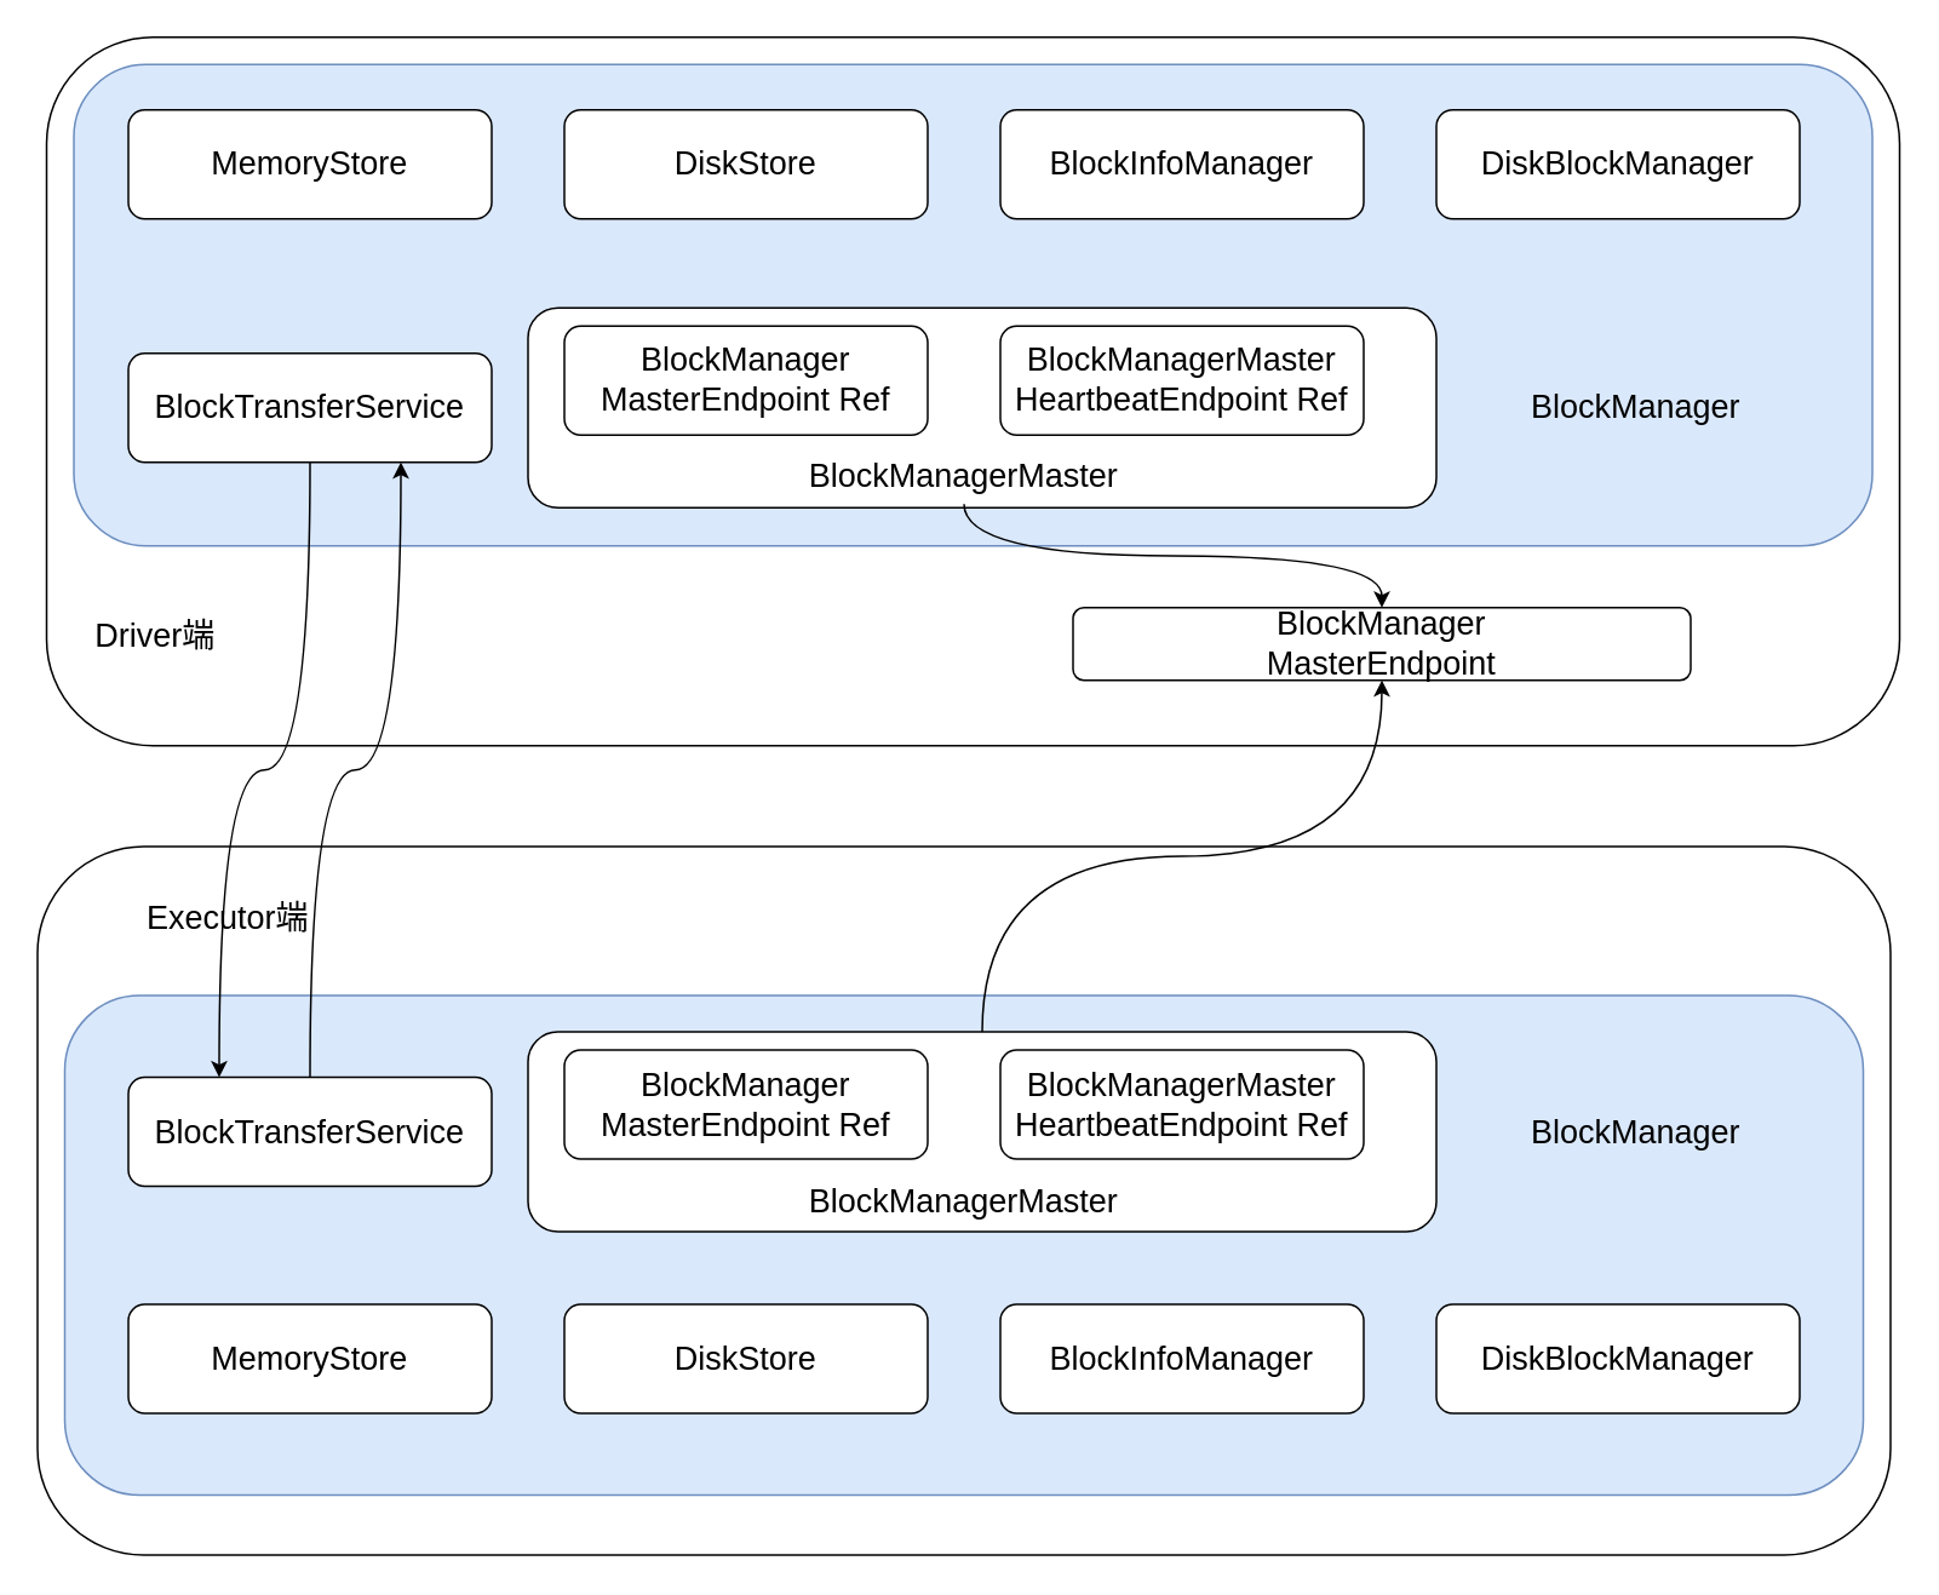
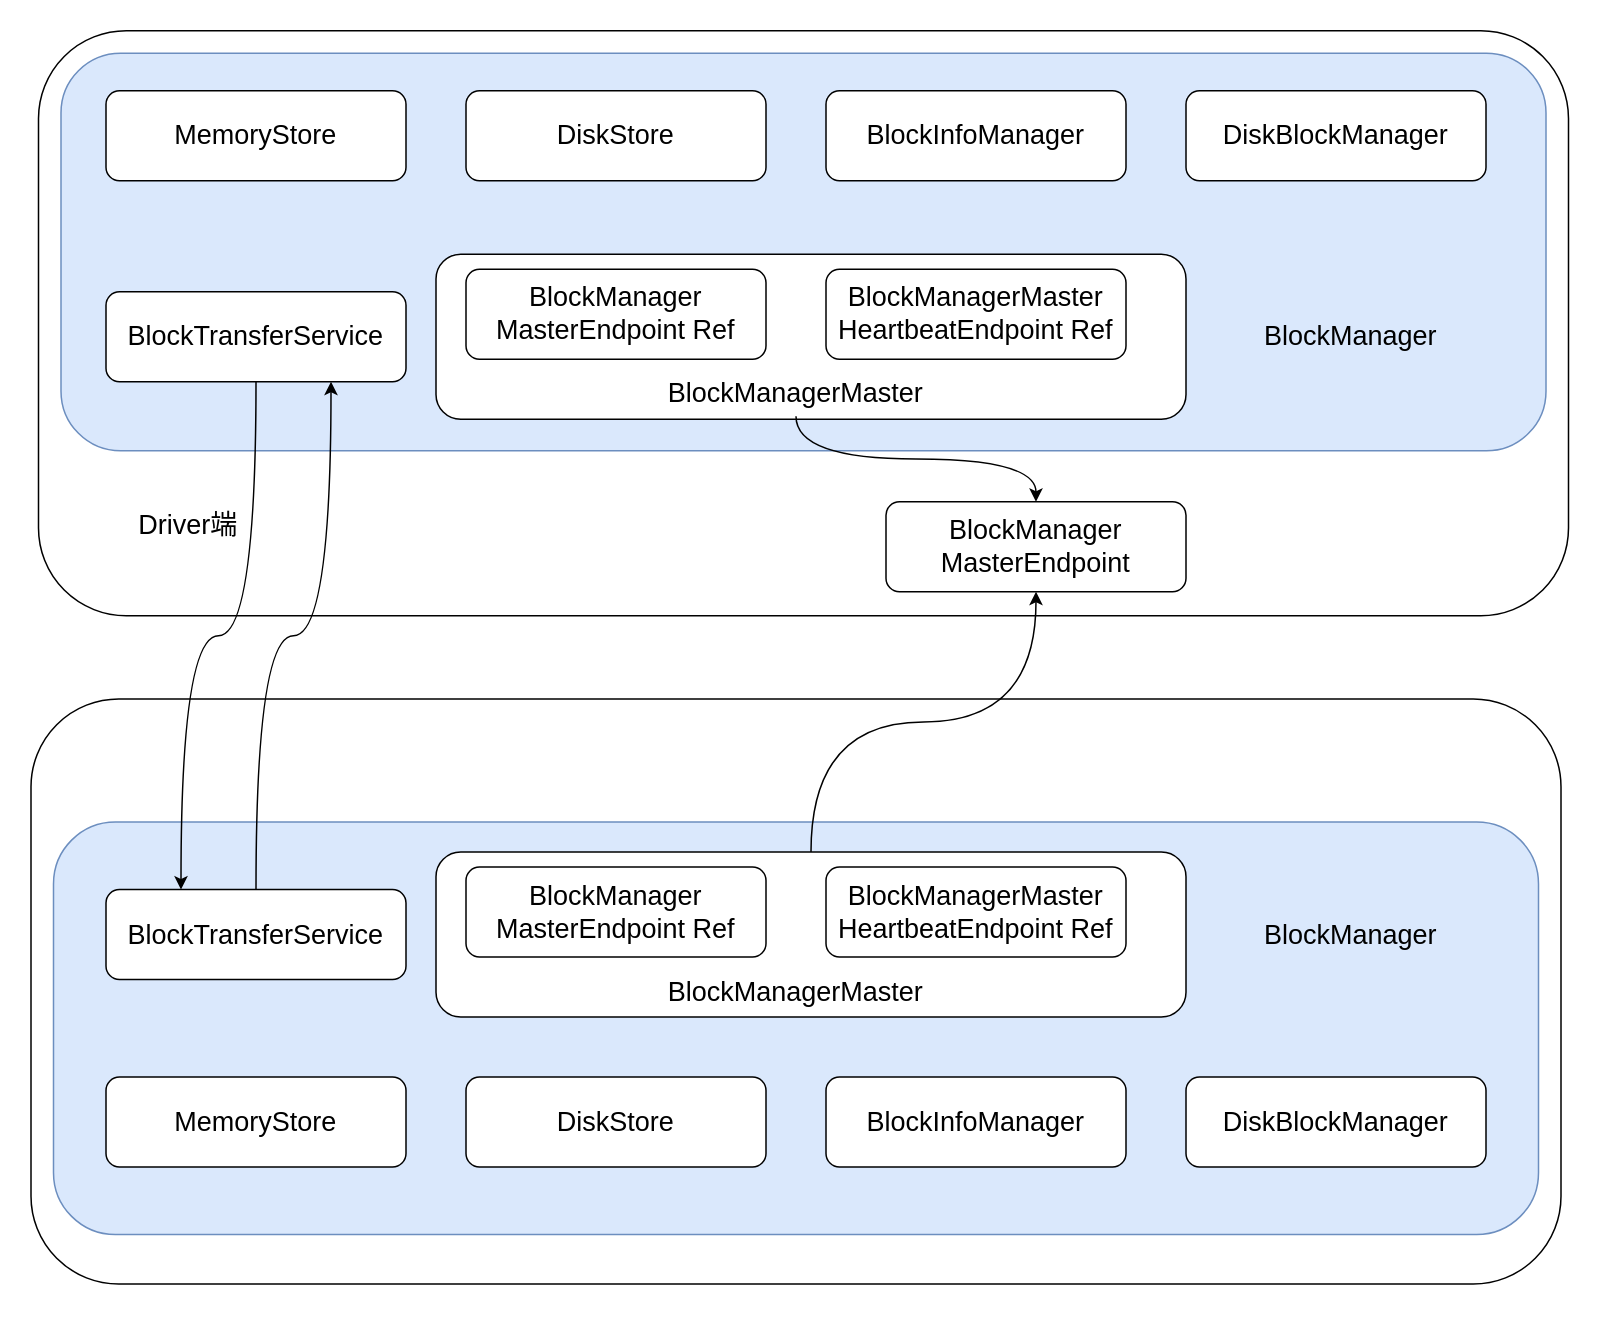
  <mxCell id="0" />
  <mxCell id="1" parent="0" />
  <mxCell id="2" value="" style="rounded=1;whiteSpace=wrap;html=1;fontSize=18;" vertex="1" parent="1"><mxGeometry x="20" y="465.5" width="1020" height="390" as="geometry" /></mxCell>
  <mxCell id="3" value="" style="rounded=1;whiteSpace=wrap;html=1;fontSize=18;" vertex="1" parent="1"><mxGeometry x="25" y="20" width="1020" height="390" as="geometry" /></mxCell>
  <mxCell id="4" value="" style="rounded=1;whiteSpace=wrap;html=1;fontSize=18;fillColor=#dae8fc;strokeColor=#6c8ebf;" vertex="1" parent="1"><mxGeometry x="40" y="35" width="990" height="265" as="geometry" /></mxCell>
  <mxCell id="5" value="" style="rounded=1;whiteSpace=wrap;html=1;fontSize=18;" vertex="1" parent="1"><mxGeometry x="290" y="169" width="500" height="110" as="geometry" /></mxCell>
  <mxCell id="6" value="&lt;div&gt;BlockManager&lt;/div&gt;&lt;div&gt;MasterEndpoint Ref&lt;br&gt;&lt;/div&gt;" style="rounded=1;whiteSpace=wrap;html=1;fontSize=18;" vertex="1" parent="1"><mxGeometry x="310" y="179" width="200" height="60" as="geometry" /></mxCell>
  <mxCell id="7" style="edgeStyle=orthogonalEdgeStyle;rounded=0;orthogonalLoop=1;jettySize=auto;html=1;exitX=0.5;exitY=1;exitDx=0;exitDy=0;entryX=0.5;entryY=0;entryDx=0;entryDy=0;fontSize=18;curved=1;" edge="1" parent="1" source="11" target="8"><mxGeometry relative="1" as="geometry" /></mxCell>
- <mxCell id="8" value="&lt;div&gt;BlockManager&lt;/div&gt;&lt;div&gt;MasterEndpoint&lt;/div&gt;" style="rounded=1;whiteSpace=wrap;html=1;fontSize=18;" vertex="1" parent="1"><mxGeometry x="590" y="334" width="340" height="40" as="geometry" /></mxCell>
+ <mxCell id="8" value="&lt;div&gt;BlockManager&lt;/div&gt;&lt;div&gt;MasterEndpoint&lt;/div&gt;" style="rounded=1;whiteSpace=wrap;html=1;fontSize=18;" vertex="1" parent="1"><mxGeometry x="590" y="334" width="200" height="60" as="geometry" /></mxCell>
  <mxCell id="9" value="&lt;div&gt;BlockManagerMaster&lt;/div&gt;&lt;div&gt;HeartbeatEndpoint Ref&lt;br&gt;&lt;/div&gt;" style="rounded=1;whiteSpace=wrap;html=1;fontSize=18;" vertex="1" parent="1"><mxGeometry x="550" y="179" width="200" height="60" as="geometry" /></mxCell>
  <mxCell id="10" value="BlockTransferService" style="rounded=1;whiteSpace=wrap;html=1;fontSize=18;" vertex="1" parent="1"><mxGeometry x="70" y="194" width="200" height="60" as="geometry" /></mxCell>
  <mxCell id="11" value="BlockManagerMaster" style="text;html=1;strokeColor=none;fillColor=none;align=center;verticalAlign=middle;whiteSpace=wrap;rounded=0;fontSize=18;" vertex="1" parent="1"><mxGeometry x="500" y="247" width="60" height="30" as="geometry" /></mxCell>
  <mxCell id="12" value="DiskStore" style="rounded=1;whiteSpace=wrap;html=1;fontSize=18;" vertex="1" parent="1"><mxGeometry x="310" y="60" width="200" height="60" as="geometry" /></mxCell>
  <mxCell id="13" value="MemoryStore" style="rounded=1;whiteSpace=wrap;html=1;fontSize=18;" vertex="1" parent="1"><mxGeometry x="70" y="60" width="200" height="60" as="geometry" /></mxCell>
  <mxCell id="14" value="BlockInfoManager" style="rounded=1;whiteSpace=wrap;html=1;fontSize=18;" vertex="1" parent="1"><mxGeometry x="550" y="60" width="200" height="60" as="geometry" /></mxCell>
  <mxCell id="15" value="DiskBlockManager" style="rounded=1;whiteSpace=wrap;html=1;fontSize=18;" vertex="1" parent="1"><mxGeometry x="790" y="60" width="200" height="60" as="geometry" /></mxCell>
  <mxCell id="16" value="BlockManager" style="text;html=1;strokeColor=none;fillColor=none;align=center;verticalAlign=middle;whiteSpace=wrap;rounded=0;fontSize=18;" vertex="1" parent="1"><mxGeometry x="870" y="209" width="60" height="30" as="geometry" /></mxCell>
  <mxCell id="17" value="" style="rounded=1;whiteSpace=wrap;html=1;fontSize=18;fillColor=#dae8fc;strokeColor=#6c8ebf;" vertex="1" parent="1"><mxGeometry x="35" y="547.5" width="990" height="275" as="geometry" /></mxCell>
  <mxCell id="18" style="edgeStyle=orthogonalEdgeStyle;curved=1;rounded=0;orthogonalLoop=1;jettySize=auto;html=1;exitX=0.5;exitY=0;exitDx=0;exitDy=0;fontSize=18;" edge="1" parent="1" source="19" target="8"><mxGeometry relative="1" as="geometry" /></mxCell>
  <mxCell id="19" value="" style="rounded=1;whiteSpace=wrap;html=1;fontSize=18;" vertex="1" parent="1"><mxGeometry x="290" y="567.5" width="500" height="110" as="geometry" /></mxCell>
  <mxCell id="20" value="&lt;div&gt;BlockManager&lt;/div&gt;&lt;div&gt;MasterEndpoint Ref&lt;br&gt;&lt;/div&gt;" style="rounded=1;whiteSpace=wrap;html=1;fontSize=18;" vertex="1" parent="1"><mxGeometry x="310" y="577.5" width="200" height="60" as="geometry" /></mxCell>
  <mxCell id="21" value="&lt;div&gt;BlockManagerMaster&lt;/div&gt;&lt;div&gt;HeartbeatEndpoint Ref&lt;br&gt;&lt;/div&gt;" style="rounded=1;whiteSpace=wrap;html=1;fontSize=18;" vertex="1" parent="1"><mxGeometry x="550" y="577.5" width="200" height="60" as="geometry" /></mxCell>
  <mxCell id="22" value="BlockTransferService" style="rounded=1;whiteSpace=wrap;html=1;fontSize=18;" vertex="1" parent="1"><mxGeometry x="70" y="592.5" width="200" height="60" as="geometry" /></mxCell>
  <mxCell id="23" value="BlockManagerMaster" style="text;html=1;strokeColor=none;fillColor=none;align=center;verticalAlign=middle;whiteSpace=wrap;rounded=0;fontSize=18;" vertex="1" parent="1"><mxGeometry x="500" y="645.5" width="60" height="30" as="geometry" /></mxCell>
  <mxCell id="24" value="DiskStore" style="rounded=1;whiteSpace=wrap;html=1;fontSize=18;" vertex="1" parent="1"><mxGeometry x="310" y="717.5" width="200" height="60" as="geometry" /></mxCell>
  <mxCell id="25" value="MemoryStore" style="rounded=1;whiteSpace=wrap;html=1;fontSize=18;" vertex="1" parent="1"><mxGeometry x="70" y="717.5" width="200" height="60" as="geometry" /></mxCell>
  <mxCell id="26" value="BlockInfoManager" style="rounded=1;whiteSpace=wrap;html=1;fontSize=18;" vertex="1" parent="1"><mxGeometry x="550" y="717.5" width="200" height="60" as="geometry" /></mxCell>
  <mxCell id="27" value="DiskBlockManager" style="rounded=1;whiteSpace=wrap;html=1;fontSize=18;" vertex="1" parent="1"><mxGeometry x="790" y="717.5" width="200" height="60" as="geometry" /></mxCell>
  <mxCell id="28" value="BlockManager" style="text;html=1;strokeColor=none;fillColor=none;align=center;verticalAlign=middle;whiteSpace=wrap;rounded=0;fontSize=18;" vertex="1" parent="1"><mxGeometry x="870" y="607.5" width="60" height="30" as="geometry" /></mxCell>
- <mxCell id="29" value="Driver端" style="text;html=1;strokeColor=none;fillColor=none;align=center;verticalAlign=middle;whiteSpace=wrap;rounded=0;fontSize=18;" vertex="1" parent="1"><mxGeometry x="30" y="335" width="110" height="30" as="geometry" /></mxCell>
- <mxCell id="30" value="Executor端" style="text;html=1;strokeColor=none;fillColor=none;align=center;verticalAlign=middle;whiteSpace=wrap;rounded=0;fontSize=18;" vertex="1" parent="1"><mxGeometry x="70" y="490" width="110" height="30" as="geometry" /></mxCell>
+ <mxCell id="29" value="Driver端" style="text;html=1;strokeColor=none;fillColor=none;align=center;verticalAlign=middle;whiteSpace=wrap;rounded=0;fontSize=18;" vertex="1" parent="1"><mxGeometry x="70" y="335" width="110" height="30" as="geometry" /></mxCell>
  <mxCell id="31" style="edgeStyle=orthogonalEdgeStyle;curved=1;rounded=0;orthogonalLoop=1;jettySize=auto;html=1;exitX=0.5;exitY=1;exitDx=0;exitDy=0;entryX=0.25;entryY=0;entryDx=0;entryDy=0;fontSize=18;startArrow=none;startFill=0;" edge="1" parent="1" source="10" target="22"><mxGeometry relative="1" as="geometry" /></mxCell>
  <mxCell id="32" style="edgeStyle=orthogonalEdgeStyle;curved=1;rounded=0;orthogonalLoop=1;jettySize=auto;html=1;exitX=0.75;exitY=1;exitDx=0;exitDy=0;entryX=0.5;entryY=0;entryDx=0;entryDy=0;fontSize=18;startArrow=classic;startFill=1;endArrow=none;endFill=0;" edge="1" parent="1" source="10" target="22"><mxGeometry relative="1" as="geometry" /></mxCell>
